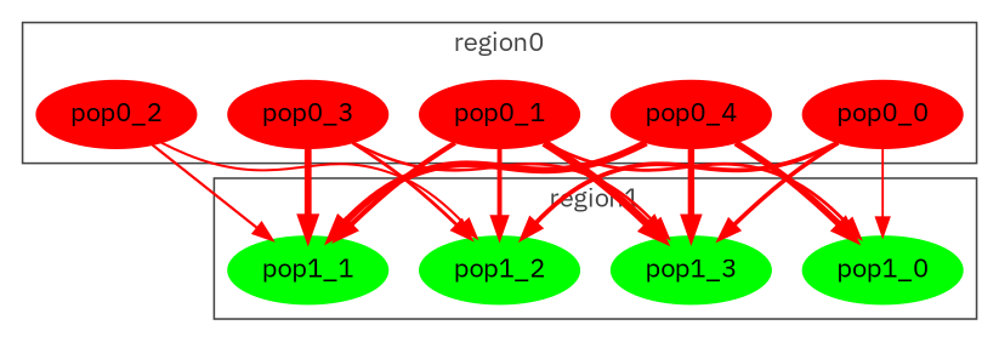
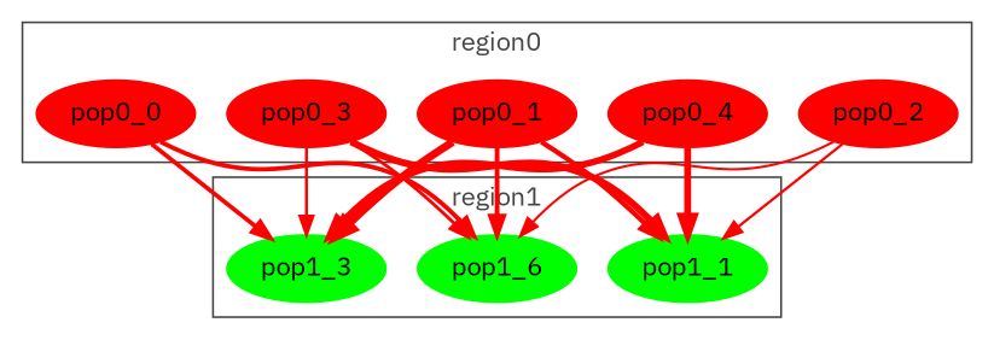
  digraph {
    fontname="IBM Plex Sans"
    node [color="#ff0000" fontcolor="#000000" fontname="IBM Plex Sans" shape=ellipse style=filled]
    edge [arrowhead=normal arrowsize=1 color="#ff0000" fontcolor="#ff0000" fontname="IBM Plex Sans" style=solid]
    n1 [label=pop0_0]
    n2 [label=pop0_1]
    n3 [label=pop0_2]
    n4 [label=pop0_3]
    n5 [label=pop0_4]
-   n6 [color="#00ff00" label=pop1_0]
    n7 [color="#00ff00" label=pop1_1]
-   n8 [color="#00ff00" label=pop1_2]
+   n8 [color="#00ff00" label=pop1_6]
    n9 [color="#00ff00" label=pop1_3]
    subgraph cluster_1 {
      color="#444444"
      fontcolor="#444444"
      label=region0
      n1
      n2
      n3
      n4
      n5
    }
    subgraph cluster_2 {
      color="#444444"
      fontcolor="#444444"
      label=region1
-     n6
      n7
      n8
      n9
    }
-   n1 -> n6 [penwidth=1.1648077631495581]
    n1 -> n8 [penwidth=2.404232951356378]
    n1 -> n9 [penwidth=2.306937774529847]
-   n2 -> n6 [penwidth=1.730229011282852]
    n2 -> n7 [penwidth=2.6572585002335956]
    n2 -> n8 [penwidth=2.5240653073527586]
    n2 -> n9 [penwidth=4.2]
    n3 -> n7 [penwidth=1.4128637998421119]
    n3 -> n8 [penwidth=1.2866802215878705]
    n4 -> n7 [penwidth=3.7438630951767555]
    n4 -> n8 [penwidth=1.7692016639628207]
    n4 -> n9 [penwidth=1.5730359533753018]
-   n5 -> n6 [penwidth=3.518925702897625]
    n5 -> n7 [penwidth=3.670888067422724]
    n5 -> n9 [penwidth=3.510868853999943]
  }
